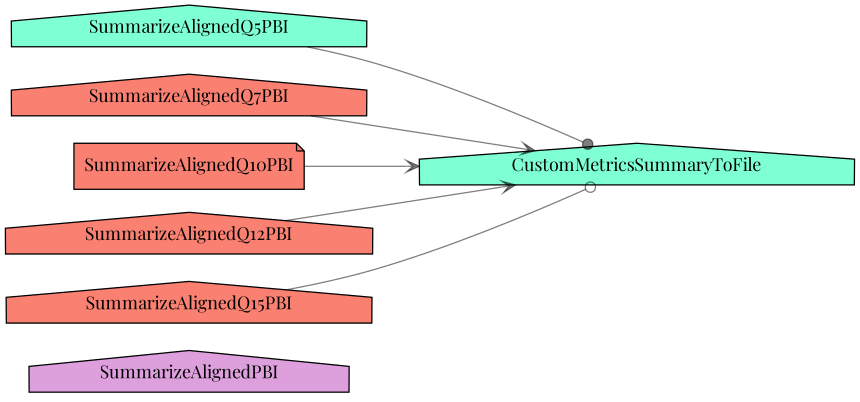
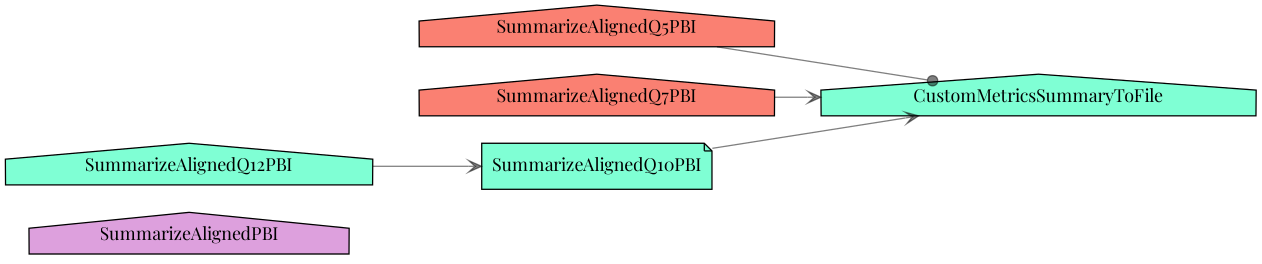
  digraph {
    compound=true
    fontname="Playfair Display"
    rankdir=LR
    node [fillcolor=salmon fontname="Playfair Display" shape=house style=filled]
    edge [arrowhead=vee color="#00000080" fontname="Playfair Display"]
    n1 [fillcolor=plum label=SummarizeAlignedPBI]
-   n2 [fillcolor=aquamarine label=SummarizeAlignedQ5PBI]
+   n2 [label=SummarizeAlignedQ5PBI]
    n3 [fillcolor=aquamarine label=CustomMetricsSummaryToFile]
    n4 [label=SummarizeAlignedQ7PBI]
-   n5 [label=SummarizeAlignedQ10PBI shape=note]
-   n6 [label=SummarizeAlignedQ12PBI]
-   n7 [label=SummarizeAlignedQ15PBI]
+   n5 [fillcolor=aquamarine label=SummarizeAlignedQ10PBI shape=note]
+   n6 [fillcolor=aquamarine label=SummarizeAlignedQ12PBI]
    n2 -> n3 [arrowhead=dot]
    n4 -> n3
    n5 -> n3
-   n6 -> n3
-   n7 -> n3 [arrowhead=odot]
+   n6 -> n5
  }
